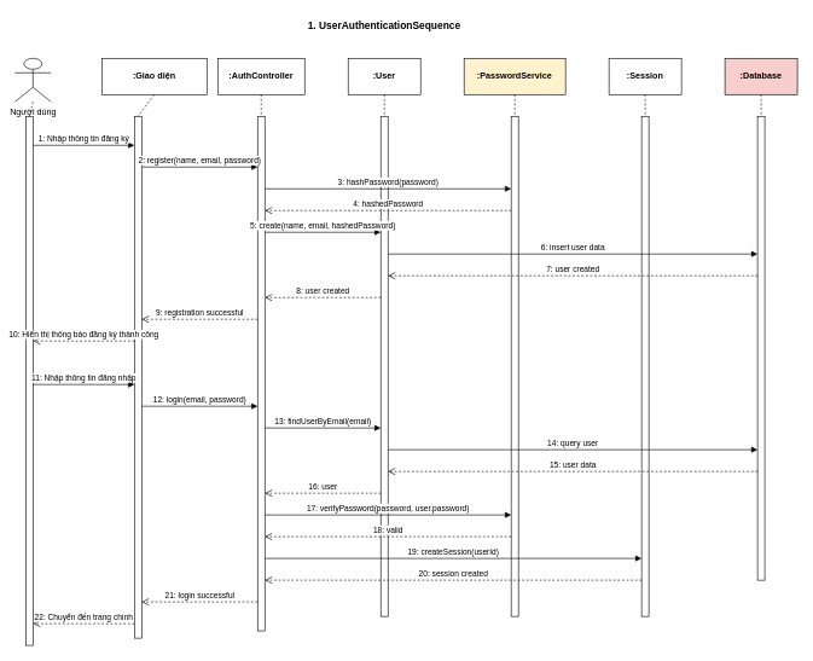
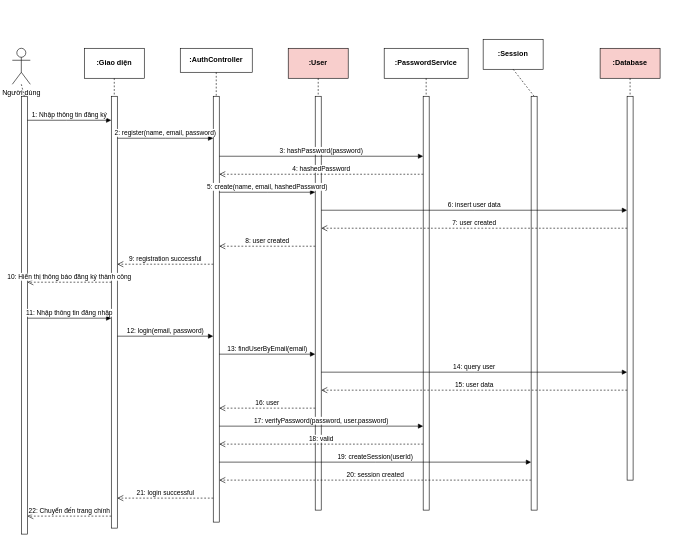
  <mxCell id="0" />
  <mxCell id="1" parent="0" />
- <mxCell id="2" value="Người dùng" style="shape=umlActor;verticalLabelPosition=bottom;verticalAlign=top;html=1;" vertex="1" parent="1"><mxGeometry x="20" y="80" width="50" height="60" as="geometry" /></mxCell>
- <mxCell id="3" value="&lt;b&gt;:Giao diện&lt;/b&gt;" style="html=1;whiteSpace=wrap;" vertex="1" parent="1"><mxGeometry x="140" y="80" width="145" height="50" as="geometry" /></mxCell>
- <mxCell id="4" value="&lt;b&gt;:AuthController&lt;/b&gt;" style="html=1;whiteSpace=wrap;" vertex="1" parent="1"><mxGeometry x="300" y="80" width="120" height="50" as="geometry" /></mxCell>
- <mxCell id="5" value="&lt;b&gt;:User&lt;/b&gt;" style="html=1;whiteSpace=wrap;" vertex="1" parent="1"><mxGeometry x="480" y="80" width="100" height="50" as="geometry" /></mxCell>
- <mxCell id="6" value="&lt;b&gt;:PasswordService&lt;/b&gt;" style="html=1;whiteSpace=wrap;fillColor=#fff2cc;" vertex="1" parent="1"><mxGeometry x="640" y="80" width="140" height="50" as="geometry" /></mxCell>
- <mxCell id="7" value="&lt;b&gt;:Session&lt;/b&gt;" style="html=1;whiteSpace=wrap;" vertex="1" parent="1"><mxGeometry x="840" y="80" width="100" height="50" as="geometry" /></mxCell>
+ <mxCell id="2" value="Người dùng" style="shape=umlActor;verticalLabelPosition=bottom;verticalAlign=top;html=1;" vertex="1" parent="1"><mxGeometry x="20" y="80" width="30" height="60" as="geometry" /></mxCell>
+ <mxCell id="3" value="&lt;b&gt;:Giao diện&lt;/b&gt;" style="html=1;whiteSpace=wrap;" vertex="1" parent="1"><mxGeometry x="140" y="80" width="100" height="50" as="geometry" /></mxCell>
+ <mxCell id="4" value="&lt;b&gt;:AuthController&lt;/b&gt;" style="html=1;whiteSpace=wrap;" vertex="1" parent="1"><mxGeometry x="300" y="80" width="120" height="40" as="geometry" /></mxCell>
+ <mxCell id="5" value="&lt;b&gt;:User&lt;/b&gt;" style="html=1;whiteSpace=wrap;fillColor=#f8cecc;" vertex="1" parent="1"><mxGeometry x="480" y="80" width="100" height="50" as="geometry" /></mxCell>
+ <mxCell id="6" value="&lt;b&gt;:PasswordService&lt;/b&gt;" style="html=1;whiteSpace=wrap;" vertex="1" parent="1"><mxGeometry x="640" y="80" width="140" height="50" as="geometry" /></mxCell>
+ <mxCell id="7" value="&lt;b&gt;:Session&lt;/b&gt;" style="html=1;whiteSpace=wrap;" vertex="1" parent="1"><mxGeometry x="805" y="65" width="100" height="50" as="geometry" /></mxCell>
  <mxCell id="8" value="&lt;b&gt;:Database&lt;/b&gt;" style="html=1;whiteSpace=wrap;fillColor=#f8cecc;" vertex="1" parent="1"><mxGeometry x="1000" y="80" width="100" height="50" as="geometry" /></mxCell>
  <mxCell id="9" value="" style="html=1;points=[];perimeter=orthogonalPerimeter;outlineConnect=0;targetShapes=umlLifeline;portConstraint=eastwest;newEdgeStyle={&quot;edgeStyle&quot;:&quot;elbowEdgeStyle&quot;,&quot;elbow&quot;:&quot;vertical&quot;,&quot;curved&quot;:0,&quot;rounded&quot;:0};" vertex="1" parent="1"><mxGeometry x="35" y="160" width="10" height="730" as="geometry" /></mxCell>
  <mxCell id="10" value="" style="html=1;points=[];perimeter=orthogonalPerimeter;outlineConnect=0;targetShapes=umlLifeline;portConstraint=eastwest;newEdgeStyle={&quot;edgeStyle&quot;:&quot;elbowEdgeStyle&quot;,&quot;elbow&quot;:&quot;vertical&quot;,&quot;curved&quot;:0,&quot;rounded&quot;:0};" vertex="1" parent="1"><mxGeometry x="185" y="160" width="10" height="720" as="geometry" /></mxCell>
  <mxCell id="11" value="" style="html=1;points=[];perimeter=orthogonalPerimeter;outlineConnect=0;targetShapes=umlLifeline;portConstraint=eastwest;newEdgeStyle={&quot;edgeStyle&quot;:&quot;elbowEdgeStyle&quot;,&quot;elbow&quot;:&quot;vertical&quot;,&quot;curved&quot;:0,&quot;rounded&quot;:0};" vertex="1" parent="1"><mxGeometry x="355" y="160" width="10" height="710" as="geometry" /></mxCell>
  <mxCell id="12" value="" style="html=1;points=[];perimeter=orthogonalPerimeter;outlineConnect=0;targetShapes=umlLifeline;portConstraint=eastwest;newEdgeStyle={&quot;edgeStyle&quot;:&quot;elbowEdgeStyle&quot;,&quot;elbow&quot;:&quot;vertical&quot;,&quot;curved&quot;:0,&quot;rounded&quot;:0};" vertex="1" parent="1"><mxGeometry x="525" y="160" width="10" height="690" as="geometry" /></mxCell>
  <mxCell id="13" value="" style="html=1;points=[];perimeter=orthogonalPerimeter;outlineConnect=0;targetShapes=umlLifeline;portConstraint=eastwest;newEdgeStyle={&quot;edgeStyle&quot;:&quot;elbowEdgeStyle&quot;,&quot;elbow&quot;:&quot;vertical&quot;,&quot;curved&quot;:0,&quot;rounded&quot;:0};" vertex="1" parent="1"><mxGeometry x="705" y="160" width="10" height="690" as="geometry" /></mxCell>
  <mxCell id="14" value="" style="html=1;points=[];perimeter=orthogonalPerimeter;outlineConnect=0;targetShapes=umlLifeline;portConstraint=eastwest;newEdgeStyle={&quot;edgeStyle&quot;:&quot;elbowEdgeStyle&quot;,&quot;elbow&quot;:&quot;vertical&quot;,&quot;curved&quot;:0,&quot;rounded&quot;:0};" vertex="1" parent="1"><mxGeometry x="885" y="160" width="10" height="690" as="geometry" /></mxCell>
  <mxCell id="15" value="" style="html=1;points=[];perimeter=orthogonalPerimeter;outlineConnect=0;targetShapes=umlLifeline;portConstraint=eastwest;newEdgeStyle={&quot;edgeStyle&quot;:&quot;elbowEdgeStyle&quot;,&quot;elbow&quot;:&quot;vertical&quot;,&quot;curved&quot;:0,&quot;rounded&quot;:0};" vertex="1" parent="1"><mxGeometry x="1045" y="160" width="10" height="640" as="geometry" /></mxCell>
  <mxCell id="16" value="" style="endArrow=none;dashed=1;html=1;rounded=0;exitX=0.5;exitY=1;exitDx=0;exitDy=0;entryX=0.5;entryY=0;entryDx=0;entryDy=0;" edge="1" parent="1" source="2" target="9"><mxGeometry width="50" height="50" relative="1" as="geometry"><mxPoint x="310" y="340" as="sourcePoint" /><mxPoint x="360" y="290" as="targetPoint" /></mxGeometry></mxCell>
  <mxCell id="17" value="" style="endArrow=none;dashed=1;html=1;rounded=0;exitX=0.5;exitY=1;exitDx=0;exitDy=0;entryX=0.5;entryY=0;entryDx=0;entryDy=0;" edge="1" parent="1" source="3" target="10"><mxGeometry width="50" height="50" relative="1" as="geometry"><mxPoint x="310" y="340" as="sourcePoint" /><mxPoint x="360" y="290" as="targetPoint" /></mxGeometry></mxCell>
  <mxCell id="18" value="" style="endArrow=none;dashed=1;html=1;rounded=0;exitX=0.5;exitY=1;exitDx=0;exitDy=0;entryX=0.5;entryY=0;entryDx=0;entryDy=0;" edge="1" parent="1" source="4" target="11"><mxGeometry width="50" height="50" relative="1" as="geometry"><mxPoint x="310" y="340" as="sourcePoint" /><mxPoint x="360" y="290" as="targetPoint" /></mxGeometry></mxCell>
  <mxCell id="19" value="" style="endArrow=none;dashed=1;html=1;rounded=0;exitX=0.5;exitY=1;exitDx=0;exitDy=0;entryX=0.5;entryY=0;entryDx=0;entryDy=0;" edge="1" parent="1" source="5" target="12"><mxGeometry width="50" height="50" relative="1" as="geometry"><mxPoint x="310" y="340" as="sourcePoint" /><mxPoint x="360" y="290" as="targetPoint" /></mxGeometry></mxCell>
  <mxCell id="20" value="" style="endArrow=none;dashed=1;html=1;rounded=0;exitX=0.5;exitY=1;exitDx=0;exitDy=0;entryX=0.5;entryY=0;entryDx=0;entryDy=0;" edge="1" parent="1" source="6" target="13"><mxGeometry width="50" height="50" relative="1" as="geometry"><mxPoint x="310" y="340" as="sourcePoint" /><mxPoint x="360" y="290" as="targetPoint" /></mxGeometry></mxCell>
  <mxCell id="21" value="" style="endArrow=none;dashed=1;html=1;rounded=0;exitX=0.5;exitY=1;exitDx=0;exitDy=0;entryX=0.5;entryY=0;entryDx=0;entryDy=0;" edge="1" parent="1" source="7" target="14"><mxGeometry width="50" height="50" relative="1" as="geometry"><mxPoint x="310" y="340" as="sourcePoint" /><mxPoint x="360" y="290" as="targetPoint" /></mxGeometry></mxCell>
  <mxCell id="22" value="" style="endArrow=none;dashed=1;html=1;rounded=0;exitX=0.5;exitY=1;exitDx=0;exitDy=0;entryX=0.5;entryY=0;entryDx=0;entryDy=0;" edge="1" parent="1" source="8" target="15"><mxGeometry width="50" height="50" relative="1" as="geometry"><mxPoint x="310" y="340" as="sourcePoint" /><mxPoint x="360" y="290" as="targetPoint" /></mxGeometry></mxCell>
  <mxCell id="23" value="1: Nhập thông tin đăng ký" style="html=1;verticalAlign=bottom;endArrow=block;edgeStyle=elbowEdgeStyle;elbow=vertical;curved=0;rounded=0;" edge="1" parent="1" source="9" target="10"><mxGeometry width="80" relative="1" as="geometry"><mxPoint x="50" y="200" as="sourcePoint" /><mxPoint x="130" y="200" as="targetPoint" /><Array as="points"><mxPoint x="110" y="200" /></Array></mxGeometry></mxCell>
  <mxCell id="24" value="2: register(name, email, password)" style="html=1;verticalAlign=bottom;endArrow=block;edgeStyle=elbowEdgeStyle;elbow=vertical;curved=0;rounded=0;" edge="1" parent="1"><mxGeometry width="80" relative="1" as="geometry"><mxPoint x="195" y="230" as="sourcePoint" /><mxPoint x="355" y="230" as="targetPoint" /></mxGeometry></mxCell>
  <mxCell id="25" value="3: hashPassword(password)" style="html=1;verticalAlign=bottom;endArrow=block;edgeStyle=elbowEdgeStyle;elbow=vertical;curved=0;rounded=0;" edge="1" parent="1"><mxGeometry width="80" relative="1" as="geometry"><mxPoint x="365" y="260" as="sourcePoint" /><mxPoint x="705" y="260" as="targetPoint" /></mxGeometry></mxCell>
  <mxCell id="26" value="4: hashedPassword" style="html=1;verticalAlign=bottom;endArrow=open;dashed=1;endSize=8;edgeStyle=elbowEdgeStyle;elbow=vertical;curved=0;rounded=0;" edge="1" parent="1"><mxGeometry relative="1" as="geometry"><mxPoint x="705" y="290" as="sourcePoint" /><mxPoint x="365" y="290" as="targetPoint" /></mxGeometry></mxCell>
  <mxCell id="27" value="5: create(name, email, hashedPassword)" style="html=1;verticalAlign=bottom;endArrow=block;edgeStyle=elbowEdgeStyle;elbow=vertical;curved=0;rounded=0;" edge="1" parent="1"><mxGeometry width="80" relative="1" as="geometry"><mxPoint x="365" y="320" as="sourcePoint" /><mxPoint x="525" y="320" as="targetPoint" /></mxGeometry></mxCell>
  <mxCell id="28" value="6: insert user data" style="html=1;verticalAlign=bottom;endArrow=block;edgeStyle=elbowEdgeStyle;elbow=vertical;curved=0;rounded=0;" edge="1" parent="1"><mxGeometry width="80" relative="1" as="geometry"><mxPoint x="535" y="350" as="sourcePoint" /><mxPoint x="1045" y="350" as="targetPoint" /></mxGeometry></mxCell>
  <mxCell id="29" value="7: user created" style="html=1;verticalAlign=bottom;endArrow=open;dashed=1;endSize=8;edgeStyle=elbowEdgeStyle;elbow=vertical;curved=0;rounded=0;" edge="1" parent="1"><mxGeometry relative="1" as="geometry"><mxPoint x="1045" y="380" as="sourcePoint" /><mxPoint x="535" y="380" as="targetPoint" /></mxGeometry></mxCell>
  <mxCell id="30" value="8: user created" style="html=1;verticalAlign=bottom;endArrow=open;dashed=1;endSize=8;edgeStyle=elbowEdgeStyle;elbow=vertical;curved=0;rounded=0;" edge="1" parent="1"><mxGeometry relative="1" as="geometry"><mxPoint x="525" y="410" as="sourcePoint" /><mxPoint x="365" y="410" as="targetPoint" /></mxGeometry></mxCell>
  <mxCell id="31" value="9: registration successful" style="html=1;verticalAlign=bottom;endArrow=open;dashed=1;endSize=8;edgeStyle=elbowEdgeStyle;elbow=vertical;curved=0;rounded=0;" edge="1" parent="1"><mxGeometry relative="1" as="geometry"><mxPoint x="355" y="440" as="sourcePoint" /><mxPoint x="195" y="440" as="targetPoint" /></mxGeometry></mxCell>
  <mxCell id="32" value="10: Hiển thị thông báo đăng ký thành công" style="html=1;verticalAlign=bottom;endArrow=open;dashed=1;endSize=8;edgeStyle=elbowEdgeStyle;elbow=vertical;curved=0;rounded=0;" edge="1" parent="1"><mxGeometry relative="1" as="geometry"><mxPoint x="185" y="470" as="sourcePoint" /><mxPoint x="45" y="470" as="targetPoint" /></mxGeometry></mxCell>
  <mxCell id="33" value="11: Nhập thông tin đăng nhập" style="html=1;verticalAlign=bottom;endArrow=block;edgeStyle=elbowEdgeStyle;elbow=vertical;curved=0;rounded=0;" edge="1" parent="1"><mxGeometry width="80" relative="1" as="geometry"><mxPoint x="45" y="530" as="sourcePoint" /><mxPoint x="185" y="530" as="targetPoint" /></mxGeometry></mxCell>
  <mxCell id="34" value="12: login(email, password)" style="html=1;verticalAlign=bottom;endArrow=block;edgeStyle=elbowEdgeStyle;elbow=vertical;curved=0;rounded=0;" edge="1" parent="1"><mxGeometry width="80" relative="1" as="geometry"><mxPoint x="195" y="560" as="sourcePoint" /><mxPoint x="355" y="560" as="targetPoint" /></mxGeometry></mxCell>
  <mxCell id="35" value="13: findUserByEmail(email)" style="html=1;verticalAlign=bottom;endArrow=block;edgeStyle=elbowEdgeStyle;elbow=vertical;curved=0;rounded=0;" edge="1" parent="1"><mxGeometry width="80" relative="1" as="geometry"><mxPoint x="365" y="590" as="sourcePoint" /><mxPoint x="525" y="590" as="targetPoint" /></mxGeometry></mxCell>
  <mxCell id="36" value="14: query user" style="html=1;verticalAlign=bottom;endArrow=block;edgeStyle=elbowEdgeStyle;elbow=vertical;curved=0;rounded=0;" edge="1" parent="1"><mxGeometry width="80" relative="1" as="geometry"><mxPoint x="535" y="620" as="sourcePoint" /><mxPoint x="1045" y="620" as="targetPoint" /></mxGeometry></mxCell>
  <mxCell id="37" value="15: user data" style="html=1;verticalAlign=bottom;endArrow=open;dashed=1;endSize=8;edgeStyle=elbowEdgeStyle;elbow=vertical;curved=0;rounded=0;" edge="1" parent="1"><mxGeometry relative="1" as="geometry"><mxPoint x="1045" y="650" as="sourcePoint" /><mxPoint x="535" y="650" as="targetPoint" /></mxGeometry></mxCell>
  <mxCell id="38" value="16: user" style="html=1;verticalAlign=bottom;endArrow=open;dashed=1;endSize=8;edgeStyle=elbowEdgeStyle;elbow=vertical;curved=0;rounded=0;" edge="1" parent="1"><mxGeometry relative="1" as="geometry"><mxPoint x="525" y="680" as="sourcePoint" /><mxPoint x="365" y="680" as="targetPoint" /></mxGeometry></mxCell>
  <mxCell id="39" value="17: verifyPassword(password, user.password)" style="html=1;verticalAlign=bottom;endArrow=block;edgeStyle=elbowEdgeStyle;elbow=vertical;curved=0;rounded=0;" edge="1" parent="1"><mxGeometry width="80" relative="1" as="geometry"><mxPoint x="365" y="710" as="sourcePoint" /><mxPoint x="705" y="710" as="targetPoint" /></mxGeometry></mxCell>
  <mxCell id="40" value="18: valid" style="html=1;verticalAlign=bottom;endArrow=open;dashed=1;endSize=8;edgeStyle=elbowEdgeStyle;elbow=vertical;curved=0;rounded=0;" edge="1" parent="1"><mxGeometry relative="1" as="geometry"><mxPoint x="705" y="740" as="sourcePoint" /><mxPoint x="365" y="740" as="targetPoint" /></mxGeometry></mxCell>
  <mxCell id="41" value="19: createSession(userId)" style="html=1;verticalAlign=bottom;endArrow=block;edgeStyle=elbowEdgeStyle;elbow=vertical;curved=0;rounded=0;" edge="1" parent="1"><mxGeometry width="80" relative="1" as="geometry"><mxPoint x="365" y="770" as="sourcePoint" /><mxPoint x="885" y="770" as="targetPoint" /></mxGeometry></mxCell>
  <mxCell id="42" value="20: session created" style="html=1;verticalAlign=bottom;endArrow=open;dashed=1;endSize=8;edgeStyle=elbowEdgeStyle;elbow=vertical;curved=0;rounded=0;" edge="1" parent="1"><mxGeometry relative="1" as="geometry"><mxPoint x="885" y="800" as="sourcePoint" /><mxPoint x="365" y="800" as="targetPoint" /></mxGeometry></mxCell>
  <mxCell id="43" value="21: login successful" style="html=1;verticalAlign=bottom;endArrow=open;dashed=1;endSize=8;edgeStyle=elbowEdgeStyle;elbow=vertical;curved=0;rounded=0;" edge="1" parent="1"><mxGeometry relative="1" as="geometry"><mxPoint x="355" y="830" as="sourcePoint" /><mxPoint x="195" y="830" as="targetPoint" /></mxGeometry></mxCell>
  <mxCell id="44" value="22: Chuyển đến trang chính" style="html=1;verticalAlign=bottom;endArrow=open;dashed=1;endSize=8;edgeStyle=elbowEdgeStyle;elbow=vertical;curved=0;rounded=0;" edge="1" parent="1"><mxGeometry relative="1" as="geometry"><mxPoint x="185" y="860" as="sourcePoint" /><mxPoint x="45" y="860" as="targetPoint" /></mxGeometry></mxCell>
- <mxCell id="45" value="&lt;font style=&quot;font-size: 14px;&quot;&gt;&lt;b&gt;1. UserAuthenticationSequence&lt;/b&gt;&lt;/font&gt;" style="text;html=1;strokeColor=none;fillColor=none;align=center;verticalAlign=middle;whiteSpace=wrap;rounded=0;" vertex="1" parent="1"><mxGeometry x="420" y="20" width="220" height="30" as="geometry" /></mxCell>
